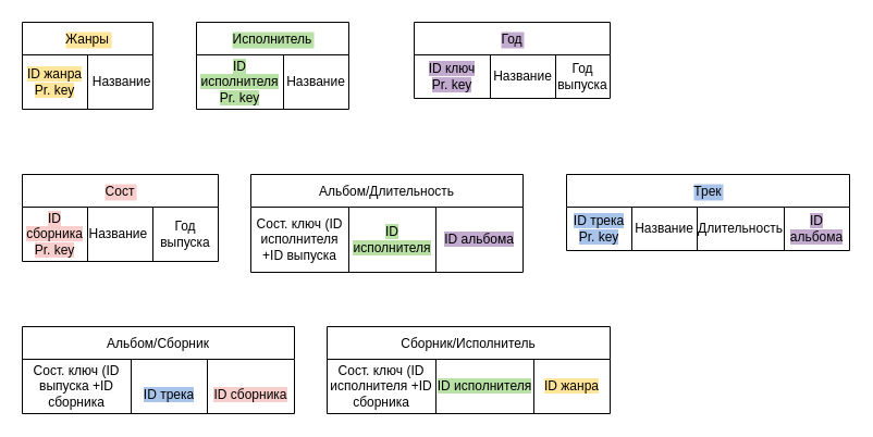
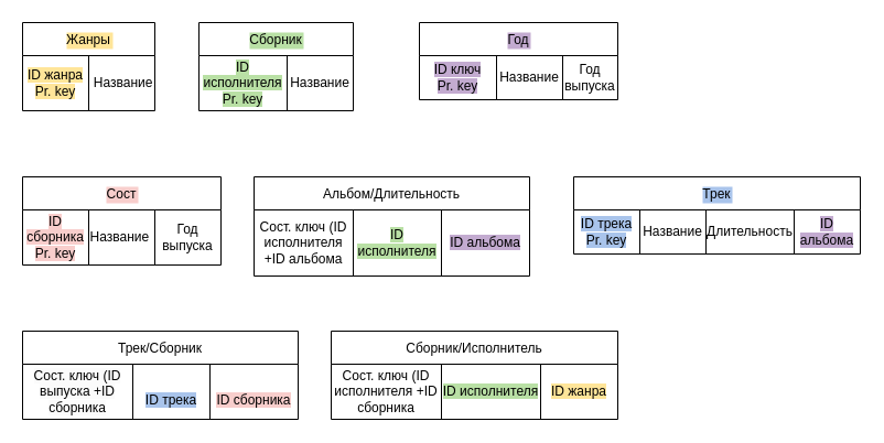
  <mxCell id="0" />
  <mxCell id="1" parent="0" />
  <mxCell id="2" value="Жанры" style="shape=table;startSize=30;container=1;collapsible=0;childLayout=tableLayout;labelBackgroundColor=#FFE599;" parent="1" vertex="1"><mxGeometry x="20" y="20" width="120" height="80" as="geometry" /></mxCell>
  <mxCell id="3" value="" style="shape=tableRow;horizontal=0;startSize=0;swimlaneHead=0;swimlaneBody=0;strokeColor=inherit;top=0;left=0;bottom=0;right=0;collapsible=0;dropTarget=0;fillColor=none;points=[[0,0.5],[1,0.5]];portConstraint=eastwest;" parent="2" vertex="1"><mxGeometry y="30" width="120" height="50" as="geometry" /></mxCell>
  <mxCell id="4" value="&lt;span style=&quot;background-color: rgb(255, 229, 153);&quot;&gt;ID жанра Pr. key&lt;/span&gt;" style="shape=partialRectangle;html=1;whiteSpace=wrap;connectable=0;strokeColor=inherit;overflow=hidden;fillColor=none;top=0;left=0;bottom=0;right=0;pointerEvents=1;" parent="3" vertex="1"><mxGeometry width="60" height="50" as="geometry"><mxRectangle width="60" height="50" as="alternateBounds" /></mxGeometry></mxCell>
  <mxCell id="5" value="&amp;nbsp;Название" style="shape=partialRectangle;html=1;whiteSpace=wrap;connectable=0;strokeColor=inherit;overflow=hidden;fillColor=none;top=0;left=0;bottom=0;right=0;pointerEvents=1;" parent="3" vertex="1"><mxGeometry x="60" width="60" height="50" as="geometry"><mxRectangle width="60" height="50" as="alternateBounds" /></mxGeometry></mxCell>
- <mxCell id="6" value="Исполнитель" style="shape=table;startSize=30;container=1;collapsible=0;childLayout=tableLayout;labelBackgroundColor=#B9E0A5;" parent="1" vertex="1"><mxGeometry x="180" y="20" width="140" height="80" as="geometry" /></mxCell>
+ <mxCell id="6" value="Сборник" style="shape=table;startSize=30;container=1;collapsible=0;childLayout=tableLayout;labelBackgroundColor=#B9E0A5;" parent="1" vertex="1"><mxGeometry x="180" y="20" width="140" height="80" as="geometry" /></mxCell>
  <mxCell id="7" value="" style="shape=tableRow;horizontal=0;startSize=0;swimlaneHead=0;swimlaneBody=0;strokeColor=inherit;top=0;left=0;bottom=0;right=0;collapsible=0;dropTarget=0;fillColor=none;points=[[0,0.5],[1,0.5]];portConstraint=eastwest;" parent="6" vertex="1"><mxGeometry y="30" width="140" height="50" as="geometry" /></mxCell>
  <mxCell id="8" value="&lt;span style=&quot;background-color: rgb(185, 224, 165);&quot;&gt;ID исполнителя Pr. key&lt;/span&gt;" style="shape=partialRectangle;html=1;whiteSpace=wrap;connectable=0;strokeColor=inherit;overflow=hidden;fillColor=none;top=0;left=0;bottom=0;right=0;pointerEvents=1;" parent="7" vertex="1"><mxGeometry width="80" height="50" as="geometry"><mxRectangle width="80" height="50" as="alternateBounds" /></mxGeometry></mxCell>
  <mxCell id="9" value="Название" style="shape=partialRectangle;html=1;whiteSpace=wrap;connectable=0;strokeColor=inherit;overflow=hidden;fillColor=none;top=0;left=0;bottom=0;right=0;pointerEvents=1;" parent="7" vertex="1"><mxGeometry x="80" width="60" height="50" as="geometry"><mxRectangle width="60" height="50" as="alternateBounds" /></mxGeometry></mxCell>
  <mxCell id="10" value="Год" style="shape=table;startSize=30;container=1;collapsible=0;childLayout=tableLayout;labelBackgroundColor=#C3ABD0;" parent="1" vertex="1"><mxGeometry x="380" y="20" width="180" height="70" as="geometry" /></mxCell>
  <mxCell id="11" value="" style="shape=tableRow;horizontal=0;startSize=0;swimlaneHead=0;swimlaneBody=0;strokeColor=inherit;top=0;left=0;bottom=0;right=0;collapsible=0;dropTarget=0;fillColor=none;points=[[0,0.5],[1,0.5]];portConstraint=eastwest;" parent="10" vertex="1"><mxGeometry y="30" width="180" height="40" as="geometry" /></mxCell>
  <mxCell id="12" value="&lt;span style=&quot;background-color: rgb(195, 171, 208);&quot;&gt;ID ключ&lt;br&gt;Pr. key&lt;/span&gt;" style="shape=partialRectangle;html=1;whiteSpace=wrap;connectable=0;strokeColor=inherit;overflow=hidden;fillColor=none;top=0;left=0;bottom=0;right=0;pointerEvents=1;" parent="11" vertex="1"><mxGeometry width="70" height="40" as="geometry"><mxRectangle width="70" height="40" as="alternateBounds" /></mxGeometry></mxCell>
  <mxCell id="13" value="Название" style="shape=partialRectangle;html=1;whiteSpace=wrap;connectable=0;strokeColor=inherit;overflow=hidden;fillColor=none;top=0;left=0;bottom=0;right=0;pointerEvents=1;" parent="11" vertex="1"><mxGeometry x="70" width="60" height="40" as="geometry"><mxRectangle width="60" height="40" as="alternateBounds" /></mxGeometry></mxCell>
  <mxCell id="14" value="Год выпуска" style="shape=partialRectangle;html=1;whiteSpace=wrap;connectable=0;strokeColor=inherit;overflow=hidden;fillColor=none;top=0;left=0;bottom=0;right=0;pointerEvents=1;" parent="11" vertex="1"><mxGeometry x="130" width="50" height="40" as="geometry"><mxRectangle width="50" height="40" as="alternateBounds" /></mxGeometry></mxCell>
  <mxCell id="15" value="Трек" style="shape=table;startSize=30;container=1;collapsible=0;childLayout=tableLayout;labelBackgroundColor=#A9C4EB;" parent="1" vertex="1"><mxGeometry x="520" y="160" width="260" height="70" as="geometry" /></mxCell>
  <mxCell id="16" value="" style="shape=tableRow;horizontal=0;startSize=0;swimlaneHead=0;swimlaneBody=0;strokeColor=inherit;top=0;left=0;bottom=0;right=0;collapsible=0;dropTarget=0;fillColor=none;points=[[0,0.5],[1,0.5]];portConstraint=eastwest;" parent="15" vertex="1"><mxGeometry y="30" width="260" height="40" as="geometry" /></mxCell>
  <mxCell id="17" value="&lt;span style=&quot;background-color: rgb(169, 196, 235);&quot;&gt;ID трека Pr. key&lt;/span&gt;" style="shape=partialRectangle;html=1;whiteSpace=wrap;connectable=0;strokeColor=inherit;overflow=hidden;fillColor=none;top=0;left=0;bottom=0;right=0;pointerEvents=1;" parent="16" vertex="1"><mxGeometry width="60" height="40" as="geometry"><mxRectangle width="60" height="40" as="alternateBounds" /></mxGeometry></mxCell>
  <mxCell id="18" value="Название" style="shape=partialRectangle;html=1;whiteSpace=wrap;connectable=0;strokeColor=inherit;overflow=hidden;fillColor=none;top=0;left=0;bottom=0;right=0;pointerEvents=1;" parent="16" vertex="1"><mxGeometry x="60" width="60" height="40" as="geometry"><mxRectangle width="60" height="40" as="alternateBounds" /></mxGeometry></mxCell>
  <mxCell id="19" value="Длительность" style="shape=partialRectangle;html=1;whiteSpace=wrap;connectable=0;strokeColor=inherit;overflow=hidden;fillColor=none;top=0;left=0;bottom=0;right=0;pointerEvents=1;" parent="16" vertex="1"><mxGeometry x="120" width="80" height="40" as="geometry"><mxRectangle width="80" height="40" as="alternateBounds" /></mxGeometry></mxCell>
  <mxCell id="20" value="&lt;span style=&quot;background-color: rgb(195, 171, 208);&quot;&gt;ID альбома&lt;/span&gt;" style="shape=partialRectangle;html=1;whiteSpace=wrap;connectable=0;strokeColor=inherit;overflow=hidden;fillColor=none;top=0;left=0;bottom=0;right=0;pointerEvents=1;" parent="16" vertex="1"><mxGeometry x="200" width="60" height="40" as="geometry"><mxRectangle width="60" height="40" as="alternateBounds" /></mxGeometry></mxCell>
  <mxCell id="21" value="Сост" style="shape=table;startSize=30;container=1;collapsible=0;childLayout=tableLayout;labelBackgroundColor=#F8CECC;" parent="1" vertex="1"><mxGeometry x="20" y="160" width="180" height="80" as="geometry" /></mxCell>
  <mxCell id="22" value="" style="shape=tableRow;horizontal=0;startSize=0;swimlaneHead=0;swimlaneBody=0;strokeColor=inherit;top=0;left=0;bottom=0;right=0;collapsible=0;dropTarget=0;fillColor=none;points=[[0,0.5],[1,0.5]];portConstraint=eastwest;" parent="21" vertex="1"><mxGeometry y="30" width="180" height="50" as="geometry" /></mxCell>
  <mxCell id="23" value="&lt;span style=&quot;background-color: rgb(248, 206, 204);&quot;&gt;ID сборника Pr. key&lt;/span&gt;" style="shape=partialRectangle;html=1;whiteSpace=wrap;connectable=0;strokeColor=inherit;overflow=hidden;fillColor=none;top=0;left=0;bottom=0;right=0;pointerEvents=1;" parent="22" vertex="1"><mxGeometry width="60" height="50" as="geometry"><mxRectangle width="60" height="50" as="alternateBounds" /></mxGeometry></mxCell>
  <mxCell id="24" value="Название&amp;nbsp;" style="shape=partialRectangle;html=1;whiteSpace=wrap;connectable=0;strokeColor=inherit;overflow=hidden;fillColor=none;top=0;left=0;bottom=0;right=0;pointerEvents=1;" parent="22" vertex="1"><mxGeometry x="60" width="60" height="50" as="geometry"><mxRectangle width="60" height="50" as="alternateBounds" /></mxGeometry></mxCell>
  <mxCell id="25" value="Год выпуска" style="shape=partialRectangle;html=1;whiteSpace=wrap;connectable=0;strokeColor=inherit;overflow=hidden;fillColor=none;top=0;left=0;bottom=0;right=0;pointerEvents=1;" parent="22" vertex="1"><mxGeometry x="120" width="60" height="50" as="geometry"><mxRectangle width="60" height="50" as="alternateBounds" /></mxGeometry></mxCell>
  <mxCell id="26" value="Альбом/Длительность" style="shape=table;startSize=30;container=1;collapsible=0;childLayout=tableLayout;" parent="1" vertex="1"><mxGeometry x="230" y="160" width="250" height="90" as="geometry" /></mxCell>
  <mxCell id="27" value="" style="shape=tableRow;horizontal=0;startSize=0;swimlaneHead=0;swimlaneBody=0;strokeColor=inherit;top=0;left=0;bottom=0;right=0;collapsible=0;dropTarget=0;fillColor=none;points=[[0,0.5],[1,0.5]];portConstraint=eastwest;" parent="26" vertex="1"><mxGeometry y="30" width="250" height="60" as="geometry" /></mxCell>
- <mxCell id="28" value="Сост. ключ (ID исполнителя +ID выпуска" style="shape=partialRectangle;html=1;whiteSpace=wrap;connectable=0;strokeColor=inherit;overflow=hidden;fillColor=none;top=0;left=0;bottom=0;right=0;pointerEvents=1;" parent="27" vertex="1"><mxGeometry width="90" height="60" as="geometry"><mxRectangle width="90" height="60" as="alternateBounds" /></mxGeometry></mxCell>
+ <mxCell id="28" value="Сост. ключ (ID исполнителя +ID альбома" style="shape=partialRectangle;html=1;whiteSpace=wrap;connectable=0;strokeColor=inherit;overflow=hidden;fillColor=none;top=0;left=0;bottom=0;right=0;pointerEvents=1;" parent="27" vertex="1"><mxGeometry width="90" height="60" as="geometry"><mxRectangle width="90" height="60" as="alternateBounds" /></mxGeometry></mxCell>
  <mxCell id="29" value="&lt;span style=&quot;background-color: rgb(185, 224, 165);&quot;&gt;ID исполнителя&lt;/span&gt;" style="shape=partialRectangle;html=1;whiteSpace=wrap;connectable=0;strokeColor=inherit;overflow=hidden;fillColor=none;top=0;left=0;bottom=0;right=0;pointerEvents=1;" parent="27" vertex="1"><mxGeometry x="90" width="80" height="60" as="geometry"><mxRectangle width="80" height="60" as="alternateBounds" /></mxGeometry></mxCell>
  <mxCell id="30" value="&lt;span style=&quot;background-color: rgb(195, 171, 208);&quot;&gt;ID альбома&lt;/span&gt;" style="shape=partialRectangle;html=1;whiteSpace=wrap;connectable=0;strokeColor=inherit;overflow=hidden;fillColor=none;top=0;left=0;bottom=0;right=0;pointerEvents=1;" parent="27" vertex="1"><mxGeometry x="170" width="80" height="60" as="geometry"><mxRectangle width="80" height="60" as="alternateBounds" /></mxGeometry></mxCell>
- <mxCell id="31" value="Альбом/Сборник" style="shape=table;startSize=30;container=1;collapsible=0;childLayout=tableLayout;" parent="1" vertex="1"><mxGeometry x="20" y="300" width="250" height="80" as="geometry" /></mxCell>
+ <mxCell id="31" value="Трек/Сборник" style="shape=table;startSize=30;container=1;collapsible=0;childLayout=tableLayout;" parent="1" vertex="1"><mxGeometry x="20" y="300" width="250" height="80" as="geometry" /></mxCell>
  <mxCell id="32" value="" style="shape=tableRow;horizontal=0;startSize=0;swimlaneHead=0;swimlaneBody=0;strokeColor=inherit;top=0;left=0;bottom=0;right=0;collapsible=0;dropTarget=0;fillColor=none;points=[[0,0.5],[1,0.5]];portConstraint=eastwest;" parent="31" vertex="1"><mxGeometry y="30" width="250" height="50" as="geometry" /></mxCell>
  <mxCell id="33" value="&lt;span style=&quot;color: rgb(0, 0, 0); font-family: Helvetica; font-size: 12px; font-style: normal; font-variant-ligatures: normal; font-variant-caps: normal; font-weight: 400; letter-spacing: normal; orphans: 2; text-align: center; text-indent: 0px; text-transform: none; widows: 2; word-spacing: 0px; -webkit-text-stroke-width: 0px; background-color: rgb(251, 251, 251); text-decoration-thickness: initial; text-decoration-style: initial; text-decoration-color: initial; float: none; display: inline !important;&quot;&gt;Сост. ключ (ID выпуска +ID сборника&lt;/span&gt;" style="shape=partialRectangle;html=1;whiteSpace=wrap;connectable=0;strokeColor=inherit;overflow=hidden;fillColor=none;top=0;left=0;bottom=0;right=0;pointerEvents=1;" parent="32" vertex="1"><mxGeometry width="100" height="50" as="geometry"><mxRectangle width="100" height="50" as="alternateBounds" /></mxGeometry></mxCell>
  <mxCell id="34" value="&lt;span style=&quot;background-color: rgb(169, 196, 235);&quot;&gt;&lt;br&gt;&lt;span style=&quot;color: rgb(0, 0, 0); font-family: Helvetica; font-size: 12px; font-style: normal; font-variant-ligatures: normal; font-variant-caps: normal; font-weight: 400; letter-spacing: normal; orphans: 2; text-align: center; text-indent: 0px; text-transform: none; widows: 2; word-spacing: 0px; -webkit-text-stroke-width: 0px; text-decoration-thickness: initial; text-decoration-style: initial; text-decoration-color: initial; float: none; display: inline !important;&quot;&gt;ID трека&lt;/span&gt;&lt;br&gt;&lt;/span&gt;" style="shape=partialRectangle;html=1;whiteSpace=wrap;connectable=0;strokeColor=inherit;overflow=hidden;fillColor=none;top=0;left=0;bottom=0;right=0;pointerEvents=1;" parent="32" vertex="1"><mxGeometry x="100" width="70" height="50" as="geometry"><mxRectangle width="70" height="50" as="alternateBounds" /></mxGeometry></mxCell>
  <mxCell id="35" value="&lt;span style=&quot;background-color: rgb(248, 206, 204);&quot;&gt;&lt;br&gt;&lt;span style=&quot;color: rgb(0, 0, 0); font-family: Helvetica; font-size: 12px; font-style: normal; font-variant-ligatures: normal; font-variant-caps: normal; font-weight: 400; letter-spacing: normal; orphans: 2; text-align: center; text-indent: 0px; text-transform: none; widows: 2; word-spacing: 0px; -webkit-text-stroke-width: 0px; text-decoration-thickness: initial; text-decoration-style: initial; text-decoration-color: initial; float: none; display: inline !important;&quot;&gt;ID сборника&lt;/span&gt;&lt;br&gt;&lt;/span&gt;" style="shape=partialRectangle;html=1;whiteSpace=wrap;connectable=0;strokeColor=inherit;overflow=hidden;fillColor=none;top=0;left=0;bottom=0;right=0;pointerEvents=1;" parent="32" vertex="1"><mxGeometry x="170" width="80" height="50" as="geometry"><mxRectangle width="80" height="50" as="alternateBounds" /></mxGeometry></mxCell>
  <mxCell id="36" value="Сборник/Исполнитель" style="shape=table;startSize=30;container=1;collapsible=0;childLayout=tableLayout;" vertex="1" parent="1"><mxGeometry x="300" y="300" width="260" height="80" as="geometry" /></mxCell>
  <mxCell id="37" value="" style="shape=tableRow;horizontal=0;startSize=0;swimlaneHead=0;swimlaneBody=0;strokeColor=inherit;top=0;left=0;bottom=0;right=0;collapsible=0;dropTarget=0;fillColor=none;points=[[0,0.5],[1,0.5]];portConstraint=eastwest;" vertex="1" parent="36"><mxGeometry y="30" width="260" height="50" as="geometry" /></mxCell>
  <mxCell id="38" value="Сост. ключ (ID исполнителя +ID сборника" style="shape=partialRectangle;html=1;whiteSpace=wrap;connectable=0;strokeColor=inherit;overflow=hidden;fillColor=none;top=0;left=0;bottom=0;right=0;pointerEvents=1;" vertex="1" parent="37"><mxGeometry width="100" height="50" as="geometry"><mxRectangle width="100" height="50" as="alternateBounds" /></mxGeometry></mxCell>
  <mxCell id="39" value="&lt;span style=&quot;background-color: rgb(185, 224, 165);&quot;&gt;ID исполнителя&lt;/span&gt;" style="shape=partialRectangle;html=1;whiteSpace=wrap;connectable=0;strokeColor=inherit;overflow=hidden;fillColor=none;top=0;left=0;bottom=0;right=0;pointerEvents=1;" vertex="1" parent="37"><mxGeometry x="100" width="90" height="50" as="geometry"><mxRectangle width="90" height="50" as="alternateBounds" /></mxGeometry></mxCell>
  <mxCell id="40" value="&lt;span style=&quot;background-color: rgb(255, 229, 153);&quot;&gt;ID жанра&lt;/span&gt;" style="shape=partialRectangle;html=1;whiteSpace=wrap;connectable=0;strokeColor=inherit;overflow=hidden;fillColor=none;top=0;left=0;bottom=0;right=0;pointerEvents=1;" vertex="1" parent="37"><mxGeometry x="190" width="70" height="50" as="geometry"><mxRectangle width="70" height="50" as="alternateBounds" /></mxGeometry></mxCell>
